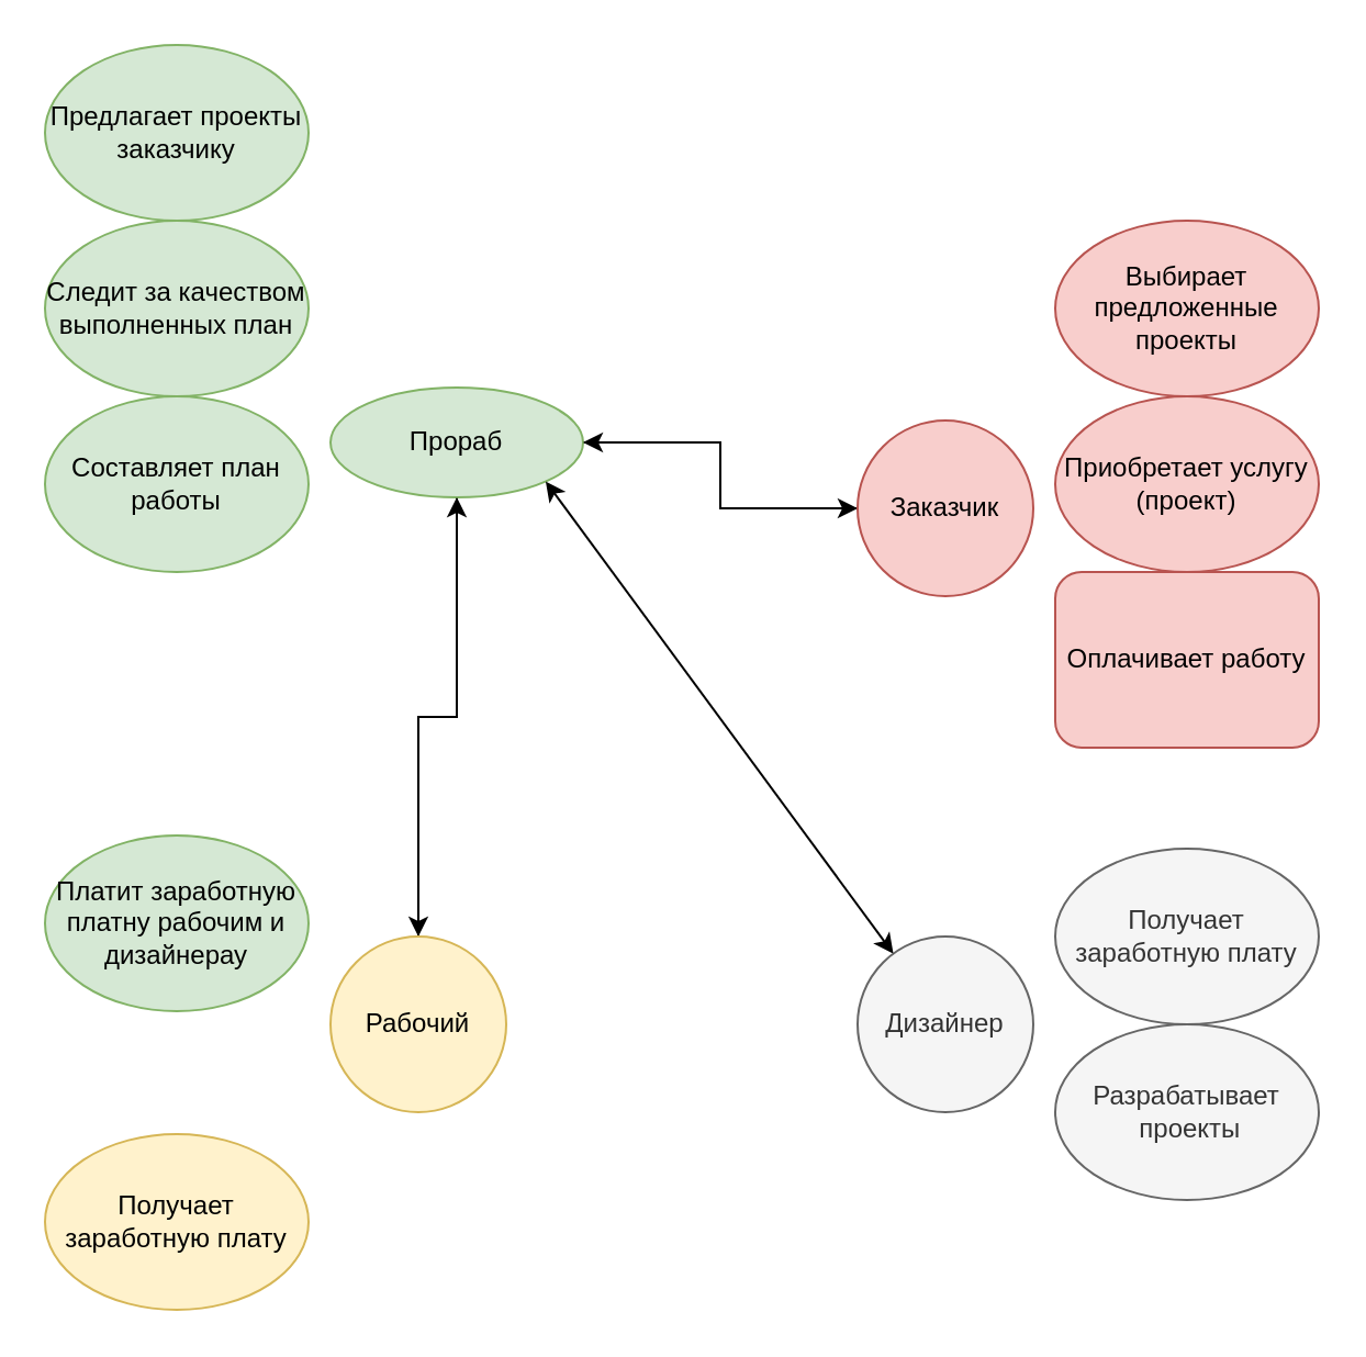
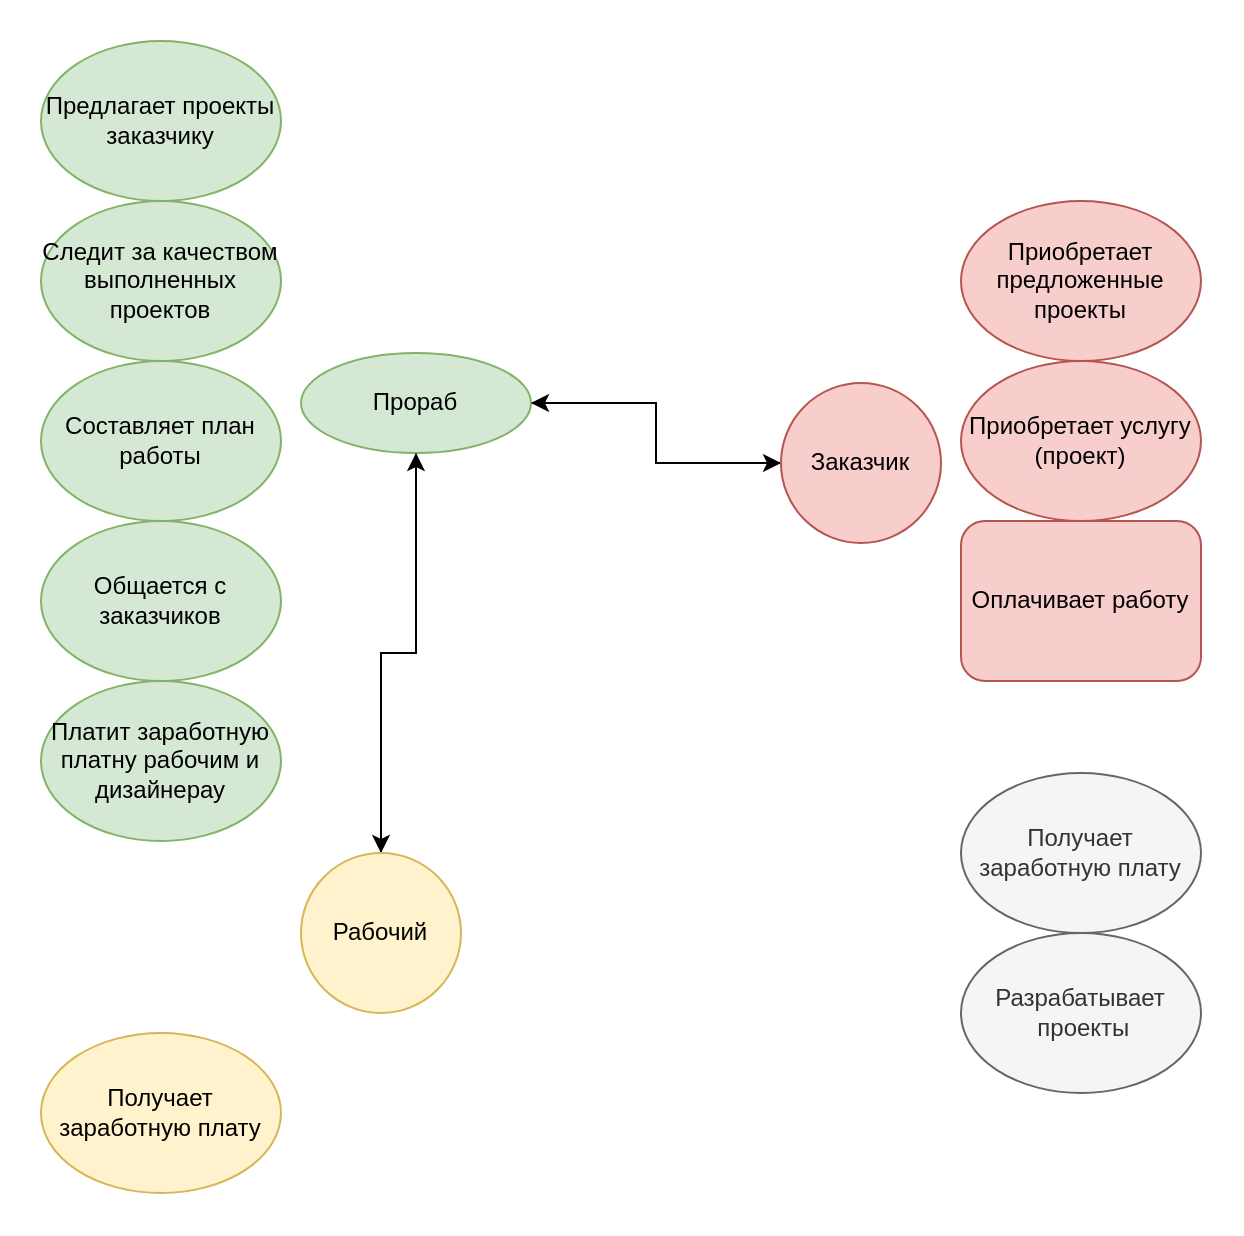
  <mxCell id="0" />
  <mxCell id="1" parent="0" />
  <mxCell id="2" style="edgeStyle=orthogonalEdgeStyle;rounded=0;orthogonalLoop=1;jettySize=auto;html=1;exitX=0.5;exitY=1;exitDx=0;exitDy=0;entryX=0.5;entryY=0;entryDx=0;entryDy=0;" parent="1" source="4" target="8" edge="1"><mxGeometry relative="1" as="geometry" /></mxCell>
  <mxCell id="3" style="edgeStyle=orthogonalEdgeStyle;rounded=0;orthogonalLoop=1;jettySize=auto;html=1;exitX=1;exitY=0.5;exitDx=0;exitDy=0;" parent="1" source="4" target="6" edge="1"><mxGeometry relative="1" as="geometry" /></mxCell>
  <mxCell id="4" value="Прораб" style="ellipse;whiteSpace=wrap;html=1;aspect=fixed;fillColor=#d5e8d4;strokeColor=#82b366;" parent="1" vertex="1"><mxGeometry x="150" y="176" width="115" height="50" as="geometry" /></mxCell>
  <mxCell id="5" style="edgeStyle=orthogonalEdgeStyle;rounded=0;orthogonalLoop=1;jettySize=auto;html=1;exitX=0;exitY=0.5;exitDx=0;exitDy=0;entryX=1;entryY=0.5;entryDx=0;entryDy=0;" parent="1" source="6" target="4" edge="1"><mxGeometry relative="1" as="geometry" /></mxCell>
  <mxCell id="6" value="Заказчик" style="ellipse;whiteSpace=wrap;html=1;aspect=fixed;fillColor=#f8cecc;strokeColor=#b85450;" parent="1" vertex="1"><mxGeometry x="390" y="191" width="80" height="80" as="geometry" /></mxCell>
  <mxCell id="7" style="edgeStyle=orthogonalEdgeStyle;rounded=0;orthogonalLoop=1;jettySize=auto;html=1;exitX=0.5;exitY=0;exitDx=0;exitDy=0;entryX=0.5;entryY=1;entryDx=0;entryDy=0;" parent="1" source="8" target="4" edge="1"><mxGeometry relative="1" as="geometry" /></mxCell>
  <mxCell id="8" value="Рабочий" style="ellipse;whiteSpace=wrap;html=1;aspect=fixed;fillColor=#fff2cc;strokeColor=#d6b656;" parent="1" vertex="1"><mxGeometry x="150" y="426" width="80" height="80" as="geometry" /></mxCell>
- <mxCell id="9" value="Дизайнер" style="ellipse;whiteSpace=wrap;html=1;aspect=fixed;fillColor=#f5f5f5;strokeColor=#666666;fontColor=#333333;" parent="1" vertex="1"><mxGeometry x="390" y="426" width="80" height="80" as="geometry" /></mxCell>
- <mxCell id="10" value="" style="endArrow=classic;startArrow=classic;html=1;entryX=1;entryY=1;entryDx=0;entryDy=0;" parent="1" source="9" target="4" edge="1"><mxGeometry width="50" height="50" relative="1" as="geometry"><mxPoint x="320" y="386" as="sourcePoint" /><mxPoint x="370" y="336" as="targetPoint" /></mxGeometry></mxCell>
  <mxCell id="11" value="&lt;span&gt;Предлагает проекты заказчику&lt;/span&gt;" style="ellipse;whiteSpace=wrap;html=1;rounded=1;glass=0;sketch=0;strokeColor=#82b366;fillColor=#d5e8d4;" parent="1" vertex="1"><mxGeometry x="20" y="20" width="120" height="80" as="geometry" /></mxCell>
- <mxCell id="12" value="&lt;span&gt;Следит за качеством выполненных план&lt;/span&gt;" style="ellipse;whiteSpace=wrap;html=1;rounded=1;glass=0;sketch=0;strokeColor=#82b366;fillColor=#d5e8d4;" parent="1" vertex="1"><mxGeometry x="20" y="100" width="120" height="80" as="geometry" /></mxCell>
+ <mxCell id="12" value="&lt;span&gt;Следит за качеством выполненных проектов&lt;/span&gt;" style="ellipse;whiteSpace=wrap;html=1;rounded=1;glass=0;sketch=0;strokeColor=#82b366;fillColor=#d5e8d4;" parent="1" vertex="1"><mxGeometry x="20" y="100" width="120" height="80" as="geometry" /></mxCell>
  <mxCell id="13" value="&lt;span&gt;Составляет план работы&lt;/span&gt;" style="ellipse;whiteSpace=wrap;html=1;rounded=1;glass=0;sketch=0;strokeColor=#82b366;fillColor=#d5e8d4;" parent="1" vertex="1"><mxGeometry x="20" y="180" width="120" height="80" as="geometry" /></mxCell>
- <mxCell id="15" value="&lt;span&gt;Платит заработную платну рабочим и дизайнерау&lt;/span&gt;" style="ellipse;whiteSpace=wrap;html=1;rounded=1;glass=0;sketch=0;strokeColor=#82b366;fillColor=#d5e8d4;" parent="1" vertex="1"><mxGeometry x="20" y="380" width="120" height="80" as="geometry" /></mxCell>
+ <mxCell id="14" value="&lt;span&gt;Общается с заказчиков&lt;/span&gt;" style="ellipse;whiteSpace=wrap;html=1;rounded=1;glass=0;sketch=0;strokeColor=#82b366;fillColor=#d5e8d4;" parent="1" vertex="1"><mxGeometry x="20" y="260" width="120" height="80" as="geometry" /></mxCell>
+ <mxCell id="15" value="&lt;span&gt;Платит заработную платну рабочим и дизайнерау&lt;/span&gt;" style="ellipse;whiteSpace=wrap;html=1;rounded=1;glass=0;sketch=0;strokeColor=#82b366;fillColor=#d5e8d4;" parent="1" vertex="1"><mxGeometry x="20" y="340" width="120" height="80" as="geometry" /></mxCell>
  <mxCell id="16" value="&lt;span&gt;Получает заработную плату&lt;/span&gt;" style="ellipse;whiteSpace=wrap;html=1;rounded=1;glass=0;sketch=0;strokeColor=#d6b656;fillColor=#fff2cc;" parent="1" vertex="1"><mxGeometry x="20" y="516" width="120" height="80" as="geometry" /></mxCell>
- <mxCell id="17" value="&lt;span&gt;Выбирает предложенные проекты&lt;/span&gt;" style="ellipse;whiteSpace=wrap;html=1;rounded=1;glass=0;sketch=0;strokeColor=#b85450;fillColor=#f8cecc;" parent="1" vertex="1"><mxGeometry x="480" y="100" width="120" height="80" as="geometry" /></mxCell>
+ <mxCell id="17" value="&lt;span&gt;Приобретает предложенные проекты&lt;/span&gt;" style="ellipse;whiteSpace=wrap;html=1;rounded=1;glass=0;sketch=0;strokeColor=#b85450;fillColor=#f8cecc;" parent="1" vertex="1"><mxGeometry x="480" y="100" width="120" height="80" as="geometry" /></mxCell>
  <mxCell id="18" value="&lt;span&gt;Приобретает услугу (проект)&lt;/span&gt;" style="ellipse;whiteSpace=wrap;html=1;rounded=1;glass=0;sketch=0;strokeColor=#b85450;fillColor=#f8cecc;" parent="1" vertex="1"><mxGeometry x="480" y="180" width="120" height="80" as="geometry" /></mxCell>
  <mxCell id="19" value="&lt;span&gt;Оплачивает работу&lt;/span&gt;" style="whiteSpace=wrap;html=1;glass=0;sketch=0;strokeColor=#b85450;fillColor=#f8cecc;rounded=1;" parent="1" vertex="1"><mxGeometry x="480" y="260" width="120" height="80" as="geometry" /></mxCell>
  <mxCell id="20" value="&lt;span&gt;Получает заработную плату&lt;/span&gt;" style="ellipse;whiteSpace=wrap;html=1;rounded=1;glass=0;sketch=0;fillColor=#f5f5f5;strokeColor=#666666;fontColor=#333333;" parent="1" vertex="1"><mxGeometry x="480" y="386" width="120" height="80" as="geometry" /></mxCell>
  <mxCell id="21" value="&lt;span&gt;Разрабатывает &amp;nbsp;проекты&lt;/span&gt;" style="ellipse;whiteSpace=wrap;html=1;rounded=1;glass=0;sketch=0;fillColor=#f5f5f5;strokeColor=#666666;fontColor=#333333;" parent="1" vertex="1"><mxGeometry x="480" y="466" width="120" height="80" as="geometry" /></mxCell>
